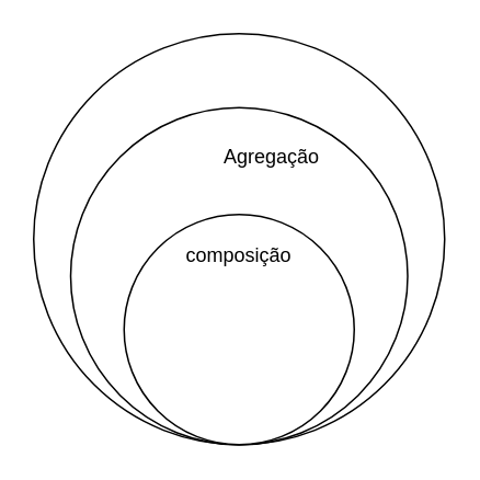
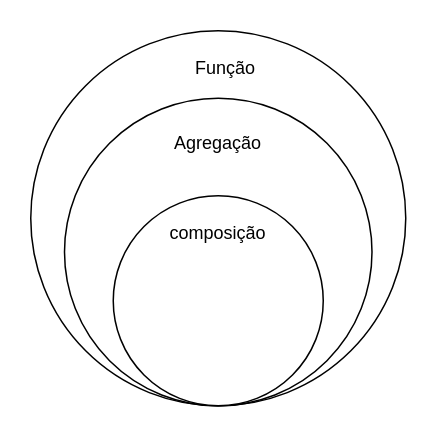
  <mxCell id="0" />
  <mxCell id="1" parent="0" />
  <mxCell id="2" value="" style="ellipse;whiteSpace=wrap;html=1;aspect=fixed;" vertex="1" parent="1"><mxGeometry x="20" y="20" width="250" height="250" as="geometry" /></mxCell>
  <mxCell id="3" value="" style="ellipse;whiteSpace=wrap;html=1;aspect=fixed;" vertex="1" parent="1"><mxGeometry x="42.5" y="65" width="205" height="205" as="geometry" /></mxCell>
  <mxCell id="4" value="" style="ellipse;whiteSpace=wrap;html=1;aspect=fixed;" vertex="1" parent="1"><mxGeometry x="75" y="130" width="140" height="140" as="geometry" /></mxCell>
  <mxCell id="5" value="composição" style="text;strokeColor=none;align=center;fillColor=none;html=1;verticalAlign=middle;whiteSpace=wrap;rounded=0;" vertex="1" parent="1"><mxGeometry x="115" y="140" width="60" height="30" as="geometry" /></mxCell>
- <mxCell id="6" value="Agregação" style="text;strokeColor=none;align=center;fillColor=none;html=1;verticalAlign=middle;whiteSpace=wrap;rounded=0;" vertex="1" parent="1"><mxGeometry x="135" y="80" width="60" height="30" as="geometry" /></mxCell>
+ <mxCell id="6" value="Agregação" style="text;strokeColor=none;align=center;fillColor=none;html=1;verticalAlign=middle;whiteSpace=wrap;rounded=0;" vertex="1" parent="1"><mxGeometry x="115" y="80" width="60" height="30" as="geometry" /></mxCell>
+ <mxCell id="7" value="Função" style="text;strokeColor=none;align=center;fillColor=none;html=1;verticalAlign=middle;whiteSpace=wrap;rounded=0;" vertex="1" parent="1"><mxGeometry x="120" y="30" width="60" height="30" as="geometry" /></mxCell>
